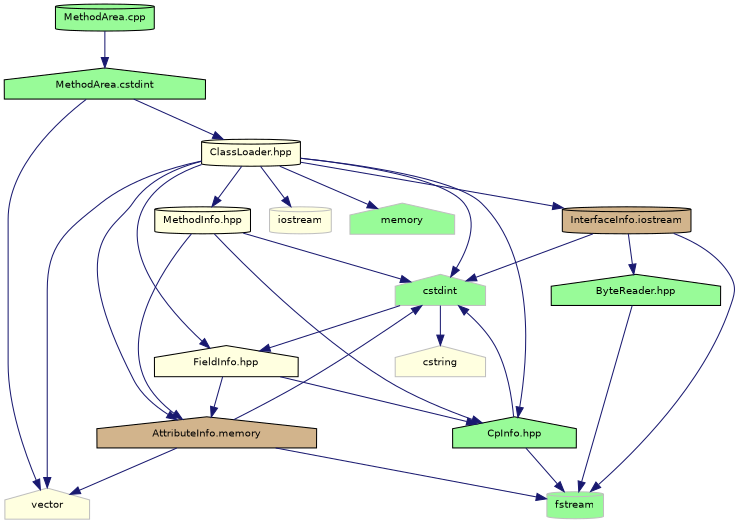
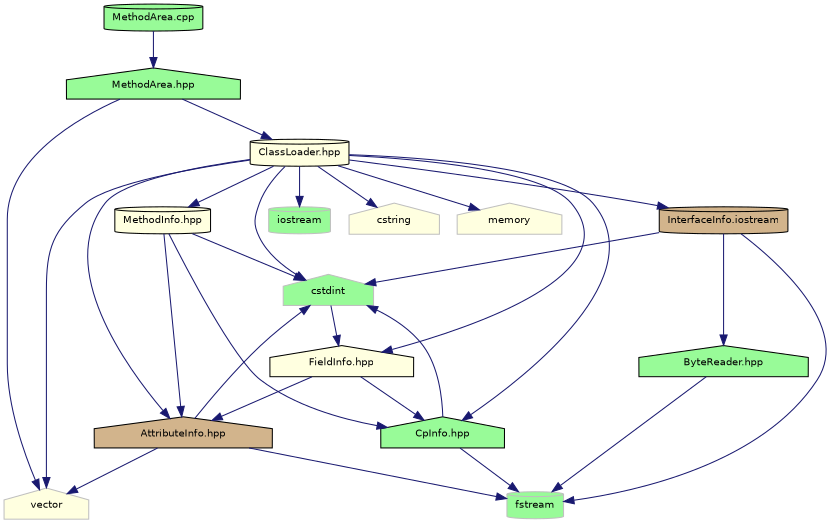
  digraph {
    node [color=black fillcolor=palegreen fontname=Helvetica fontsize=10 shape=house style=filled]
    edge [color=midnightblue fontname=Helvetica fontsize=10 labelfontname=Helvetica labelfontsize=10 style=solid]
    n1 [fontcolor=black height=0.2 label="MethodArea.cpp" shape=cylinder width=0.4]
-   n2 [height=0.2 label="MethodArea.cstdint" width=0.4]
+   n2 [height=0.2 label="MethodArea.hpp" width=0.4]
    n3 [color=grey75 fillcolor=lightyellow height=0.2 label=vector width=0.4]
    n4 [fillcolor=lightyellow height=0.2 label="ClassLoader.hpp" shape=cylinder width=0.4]
    n5 [color=grey75 height=0.2 label=cstdint width=0.4]
-   n6 [color=grey75 fillcolor=lightyellow height=0.2 label=iostream shape=cylinder width=0.4]
+   n6 [color=grey75 height=0.2 label=iostream shape=cylinder width=0.4]
    n7 [color=grey75 fillcolor=lightyellow height=0.2 label=cstring width=0.4]
-   n8 [color=grey75 height=0.2 label=memory width=0.4]
+   n8 [color=grey75 fillcolor=lightyellow height=0.2 label=memory width=0.4]
    n9 [height=0.2 label="CpInfo.hpp" width=0.4]
    n10 [fillcolor=lightyellow height=0.2 label="MethodInfo.hpp" shape=cylinder width=0.4]
-   n11 [fillcolor=tan height=0.2 label="AttributeInfo.memory" width=0.4]
+   n11 [fillcolor=tan height=0.2 label="AttributeInfo.hpp" width=0.4]
    n12 [fillcolor=tan height=0.2 label="InterfaceInfo.iostream" shape=cylinder width=0.4]
    n13 [fillcolor=lightyellow height=0.2 label="FieldInfo.hpp" width=0.4]
    n14 [color=grey75 height=0.2 label=fstream shape=cylinder width=0.4]
    n15 [height=0.2 label="ByteReader.hpp" width=0.4]
    n1 -> n2
    n2 -> n3
    n2 -> n4
    n4 -> n3
    n4 -> n5
    n4 -> n6
-   n5 -> n7
+   n4 -> n7
    n4 -> n8
    n4 -> n9
    n4 -> n10
    n4 -> n11
    n4 -> n12
    n4 -> n13
    n5 -> n13
    n9 -> n5
    n9 -> n14
    n10 -> n5
    n10 -> n9
    n10 -> n11
    n11 -> n3
    n11 -> n5
    n11 -> n14
    n12 -> n5
    n12 -> n14
    n12 -> n15
    n13 -> n9
    n13 -> n11
    n15 -> n14
  }
